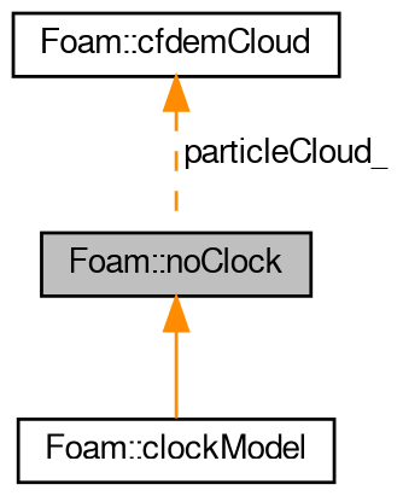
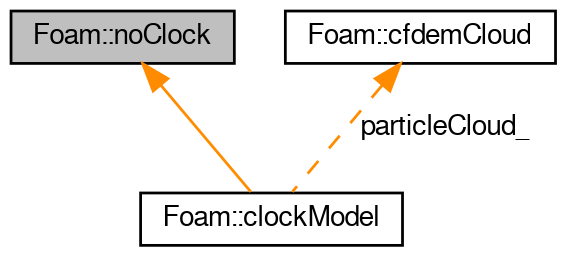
  digraph {
    node [color=black fillcolor=white fontname=FreeSans fontsize=10 shape=box style=filled]
    edge [color=darkorange dir=back fontname=FreeSans fontsize=10 labelfontname=FreeSans labelfontsize=10]
    n1 [fillcolor=grey75 fontcolor=black height=0.2 label="Foam::noClock" width=0.4]
    n2 [height=0.2 label="Foam::clockModel" width=0.4]
    n3 [height=0.2 label="Foam::cfdemCloud" width=0.4]
    n1 -> n2 [style=solid]
-   n3 -> n1 [label=" particleCloud_" style=dashed]
+   n3 -> n2 [label=" particleCloud_" style=dashed]
  }
